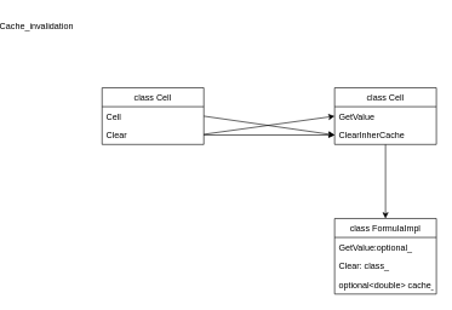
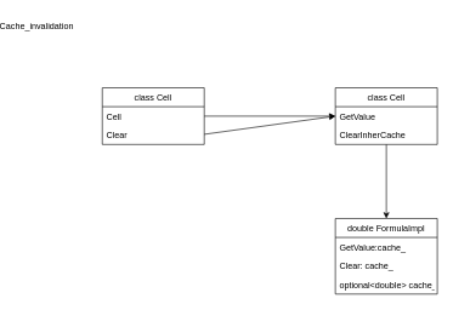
  <mxCell id="0" />
  <mxCell id="1" parent="0" />
  <mxCell id="2" value="class Cell" style="swimlane;fontStyle=0;childLayout=stackLayout;horizontal=1;startSize=26;fillColor=none;horizontalStack=0;resizeParent=1;resizeParentMax=0;resizeLast=0;collapsible=1;marginBottom=0;" vertex="1" parent="1"><mxGeometry x="140" y="120" width="140" height="78" as="geometry" /></mxCell>
  <mxCell id="3" value="Cell" style="text;strokeColor=none;fillColor=none;align=left;verticalAlign=top;spacingLeft=4;spacingRight=4;overflow=hidden;rotatable=0;points=[[0,0.5],[1,0.5]];portConstraint=eastwest;" vertex="1" parent="2"><mxGeometry y="26" width="140" height="26" as="geometry" /></mxCell>
  <mxCell id="4" value="Clear" style="text;strokeColor=none;fillColor=none;align=left;verticalAlign=top;spacingLeft=4;spacingRight=4;overflow=hidden;rotatable=0;points=[[0,0.5],[1,0.5]];portConstraint=eastwest;" vertex="1" parent="2"><mxGeometry y="52" width="140" height="26" as="geometry" /></mxCell>
  <mxCell id="5" style="edgeStyle=orthogonalEdgeStyle;rounded=0;orthogonalLoop=1;jettySize=auto;html=1;entryX=0.5;entryY=0;entryDx=0;entryDy=0;" edge="1" parent="1" source="6" target="9"><mxGeometry relative="1" as="geometry" /></mxCell>
  <mxCell id="6" value="class Cell" style="swimlane;fontStyle=0;childLayout=stackLayout;horizontal=1;startSize=26;fillColor=none;horizontalStack=0;resizeParent=1;resizeParentMax=0;resizeLast=0;collapsible=1;marginBottom=0;" vertex="1" parent="1"><mxGeometry x="460" y="120" width="140" height="78" as="geometry" /></mxCell>
  <mxCell id="7" value="GetValue" style="text;strokeColor=none;fillColor=none;align=left;verticalAlign=top;spacingLeft=4;spacingRight=4;overflow=hidden;rotatable=0;points=[[0,0.5],[1,0.5]];portConstraint=eastwest;" vertex="1" parent="6"><mxGeometry y="26" width="140" height="26" as="geometry" /></mxCell>
  <mxCell id="8" value="ClearInherCache" style="text;strokeColor=none;fillColor=none;align=left;verticalAlign=top;spacingLeft=4;spacingRight=4;overflow=hidden;rotatable=0;points=[[0,0.5],[1,0.5]];portConstraint=eastwest;" vertex="1" parent="6"><mxGeometry y="52" width="140" height="26" as="geometry" /></mxCell>
- <mxCell id="9" value="class FormulaImpl" style="swimlane;fontStyle=0;childLayout=stackLayout;horizontal=1;startSize=26;fillColor=none;horizontalStack=0;resizeParent=1;resizeParentMax=0;resizeLast=0;collapsible=1;marginBottom=0;" vertex="1" parent="1"><mxGeometry x="460" y="300" width="140" height="104" as="geometry" /></mxCell>
- <mxCell id="10" value="GetValue:optional_ " style="text;strokeColor=none;fillColor=none;align=left;verticalAlign=top;spacingLeft=4;spacingRight=4;overflow=hidden;rotatable=0;points=[[0,0.5],[1,0.5]];portConstraint=eastwest;" vertex="1" parent="9"><mxGeometry y="26" width="140" height="26" as="geometry" /></mxCell>
- <mxCell id="11" value="Clear: class_" style="text;strokeColor=none;fillColor=none;align=left;verticalAlign=top;spacingLeft=4;spacingRight=4;overflow=hidden;rotatable=0;points=[[0,0.5],[1,0.5]];portConstraint=eastwest;" vertex="1" parent="9"><mxGeometry y="52" width="140" height="26" as="geometry" /></mxCell>
+ <mxCell id="9" value="double FormulaImpl" style="swimlane;fontStyle=0;childLayout=stackLayout;horizontal=1;startSize=26;fillColor=none;horizontalStack=0;resizeParent=1;resizeParentMax=0;resizeLast=0;collapsible=1;marginBottom=0;" vertex="1" parent="1"><mxGeometry x="460" y="300" width="140" height="104" as="geometry" /></mxCell>
+ <mxCell id="10" value="GetValue:cache_ " style="text;strokeColor=none;fillColor=none;align=left;verticalAlign=top;spacingLeft=4;spacingRight=4;overflow=hidden;rotatable=0;points=[[0,0.5],[1,0.5]];portConstraint=eastwest;" vertex="1" parent="9"><mxGeometry y="26" width="140" height="26" as="geometry" /></mxCell>
+ <mxCell id="11" value="Clear: cache_" style="text;strokeColor=none;fillColor=none;align=left;verticalAlign=top;spacingLeft=4;spacingRight=4;overflow=hidden;rotatable=0;points=[[0,0.5],[1,0.5]];portConstraint=eastwest;" vertex="1" parent="9"><mxGeometry y="52" width="140" height="26" as="geometry" /></mxCell>
  <mxCell id="12" value="optional&lt;double&gt; cache_" style="text;strokeColor=none;fillColor=none;align=left;verticalAlign=top;spacingLeft=4;spacingRight=4;overflow=hidden;rotatable=0;points=[[0,0.5],[1,0.5]];portConstraint=eastwest;" vertex="1" parent="9"><mxGeometry y="78" width="140" height="26" as="geometry" /></mxCell>
  <mxCell id="13" value="Cache_invalidation" style="text;html=1;strokeColor=none;fillColor=none;align=center;verticalAlign=middle;whiteSpace=wrap;rounded=0;" vertex="1" parent="1"><mxGeometry x="20" y="20" width="60" height="30" as="geometry" /></mxCell>
- <mxCell id="15" style="edgeStyle=orthogonalEdgeStyle;rounded=0;orthogonalLoop=1;jettySize=auto;html=1;entryX=0;entryY=0.5;entryDx=0;entryDy=0;" edge="1" parent="1" source="4" target="8"><mxGeometry relative="1" as="geometry" /></mxCell>
+ <mxCell id="14" style="edgeStyle=orthogonalEdgeStyle;rounded=0;orthogonalLoop=1;jettySize=auto;html=1;exitX=1;exitY=0.5;exitDx=0;exitDy=0;entryX=0;entryY=0.5;entryDx=0;entryDy=0;" edge="1" parent="1" source="3" target="7"><mxGeometry relative="1" as="geometry" /></mxCell>
  <mxCell id="16" value="" style="endArrow=classic;html=1;rounded=0;entryX=0;entryY=0.5;entryDx=0;entryDy=0;" edge="1" parent="1" target="7"><mxGeometry width="50" height="50" relative="1" as="geometry"><mxPoint x="280" y="184" as="sourcePoint" /><mxPoint x="330" y="134" as="targetPoint" /></mxGeometry></mxCell>
- <mxCell id="17" value="" style="endArrow=classic;html=1;rounded=0;exitX=1;exitY=0.5;exitDx=0;exitDy=0;entryX=0;entryY=0.5;entryDx=0;entryDy=0;" edge="1" parent="1" source="3" target="8"><mxGeometry width="50" height="50" relative="1" as="geometry"><mxPoint x="370" y="180" as="sourcePoint" /><mxPoint x="420" y="130" as="targetPoint" /></mxGeometry></mxCell>
